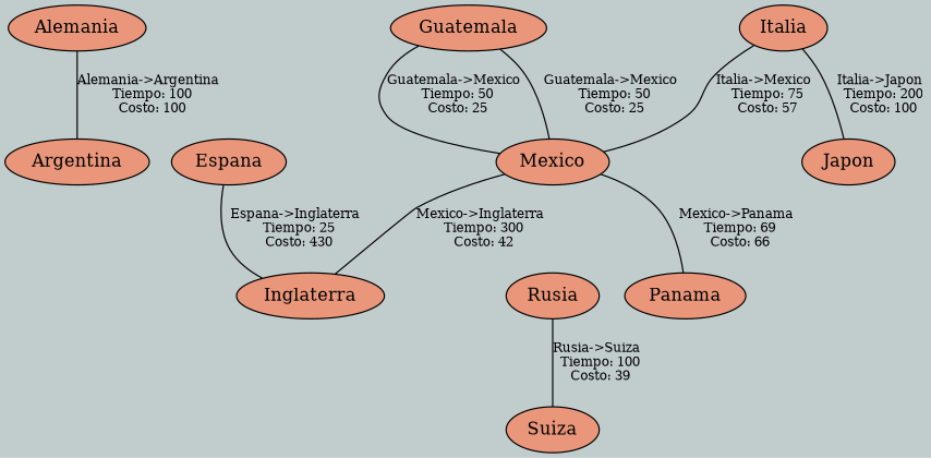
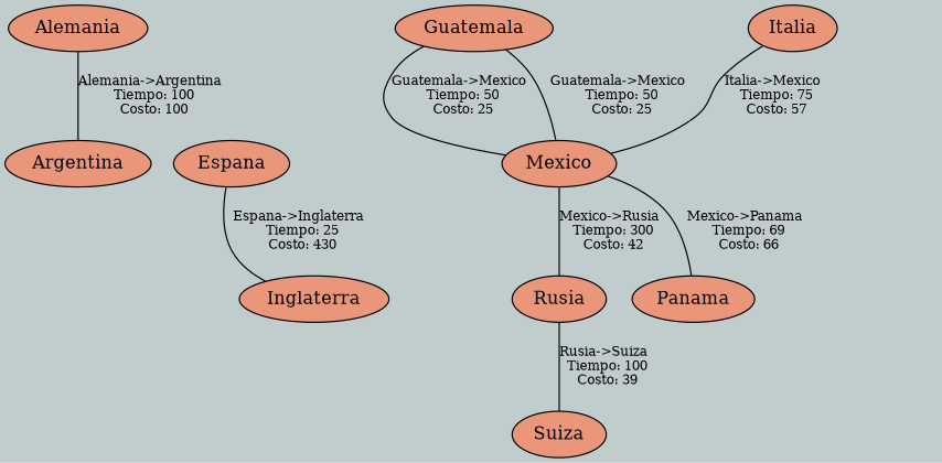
  digraph {
    bgcolor=azure3
    node [fillcolor=darksalmon style=filled]
    edge [arrowhead=none fontsize=10 labeldistance=4.0]
    Alemania
    Argentina
    Espana
    Inglaterra
    Guatemala
    Mexico
    Rusia
    Panama
    Suiza
    Italia
-   Japon
    Alemania -> Argentina [label="\E \n Tiempo: 100\n Costo: 100"]
    Espana -> Inglaterra [label="\E \n Tiempo: 25\n Costo: 430"]
    Guatemala -> Mexico [label="\E \n Tiempo: 50\n Costo: 25"]
    Guatemala -> Mexico [label="\E \n Tiempo: 50\n Costo: 25"]
-   Mexico -> Inglaterra [label="\E \n Tiempo: 300\n Costo: 42"]
+   Mexico -> Rusia [label="\E \n Tiempo: 300\n Costo: 42"]
    Mexico -> Panama [label="\E \n Tiempo: 69\n Costo: 66"]
    Rusia -> Suiza [label="\E \n Tiempo: 100\n Costo: 39"]
    Italia -> Mexico [label="\E \n Tiempo: 75\n Costo: 57"]
-   Italia -> Japon [label="\E \n Tiempo: 200\n Costo: 100"]
  }
